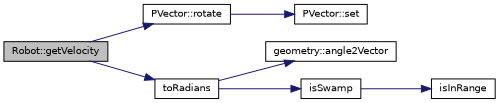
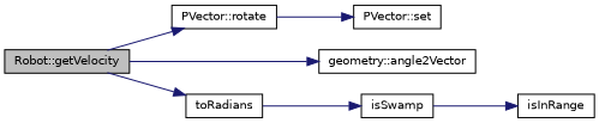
  digraph {
    rankdir=LR
    node [color=black fillcolor=white fontname=Helvetica fontsize=10 shape=record style=filled]
    edge [color=midnightblue fontname=Helvetica fontsize=10 labelfontname=Helvetica labelfontsize=10 style=solid]
    n1 [fillcolor=grey75 fontcolor=black height=0.2 label="Robot::getVelocity" width=0.4]
    n2 [height=0.2 label="geometry::angle2Vector" width=0.4]
    n3 [height=0.2 label="PVector::rotate" width=0.4]
    n4 [height=0.2 label=toRadians width=0.4]
    n5 [height=0.2 label=isSwamp width=0.4]
    n6 [height=0.2 label=isInRange width=0.4]
    n7 [height=0.2 label="PVector::set" width=0.4]
-   n4 -> n2
+   n1 -> n2
    n1 -> n3
    n1 -> n4
    n3 -> n7
    n4 -> n5
    n5 -> n6
  }
